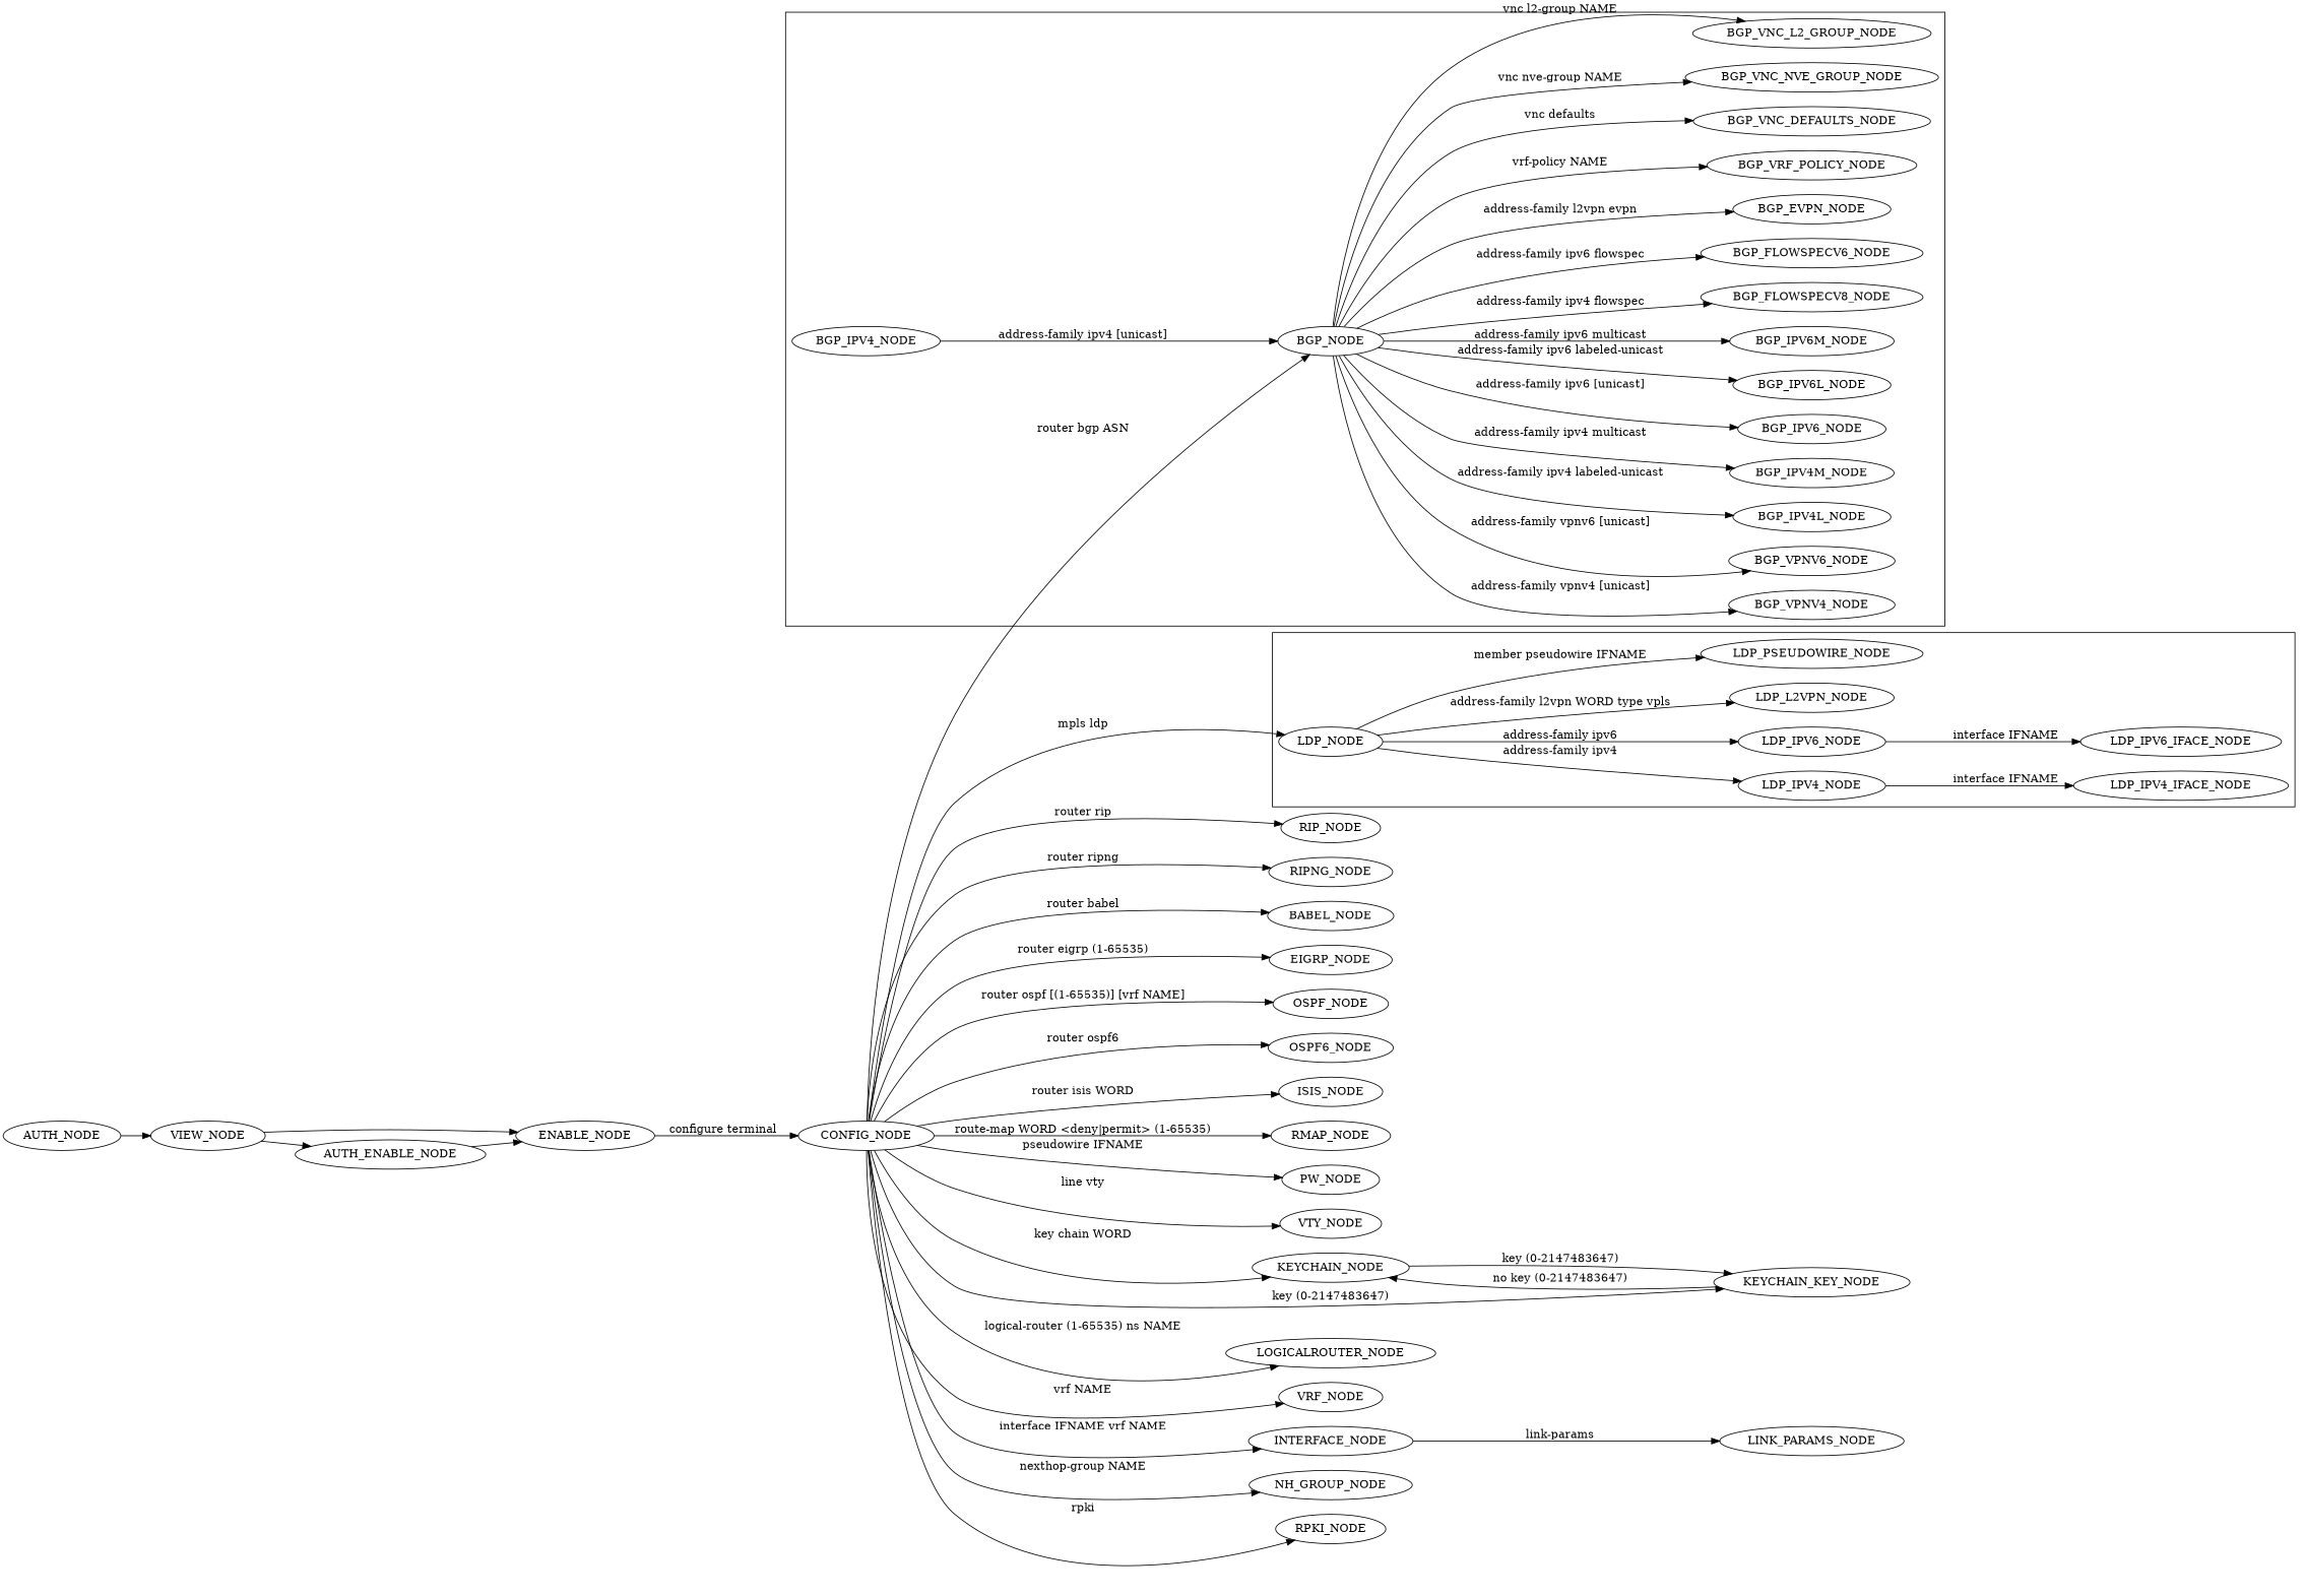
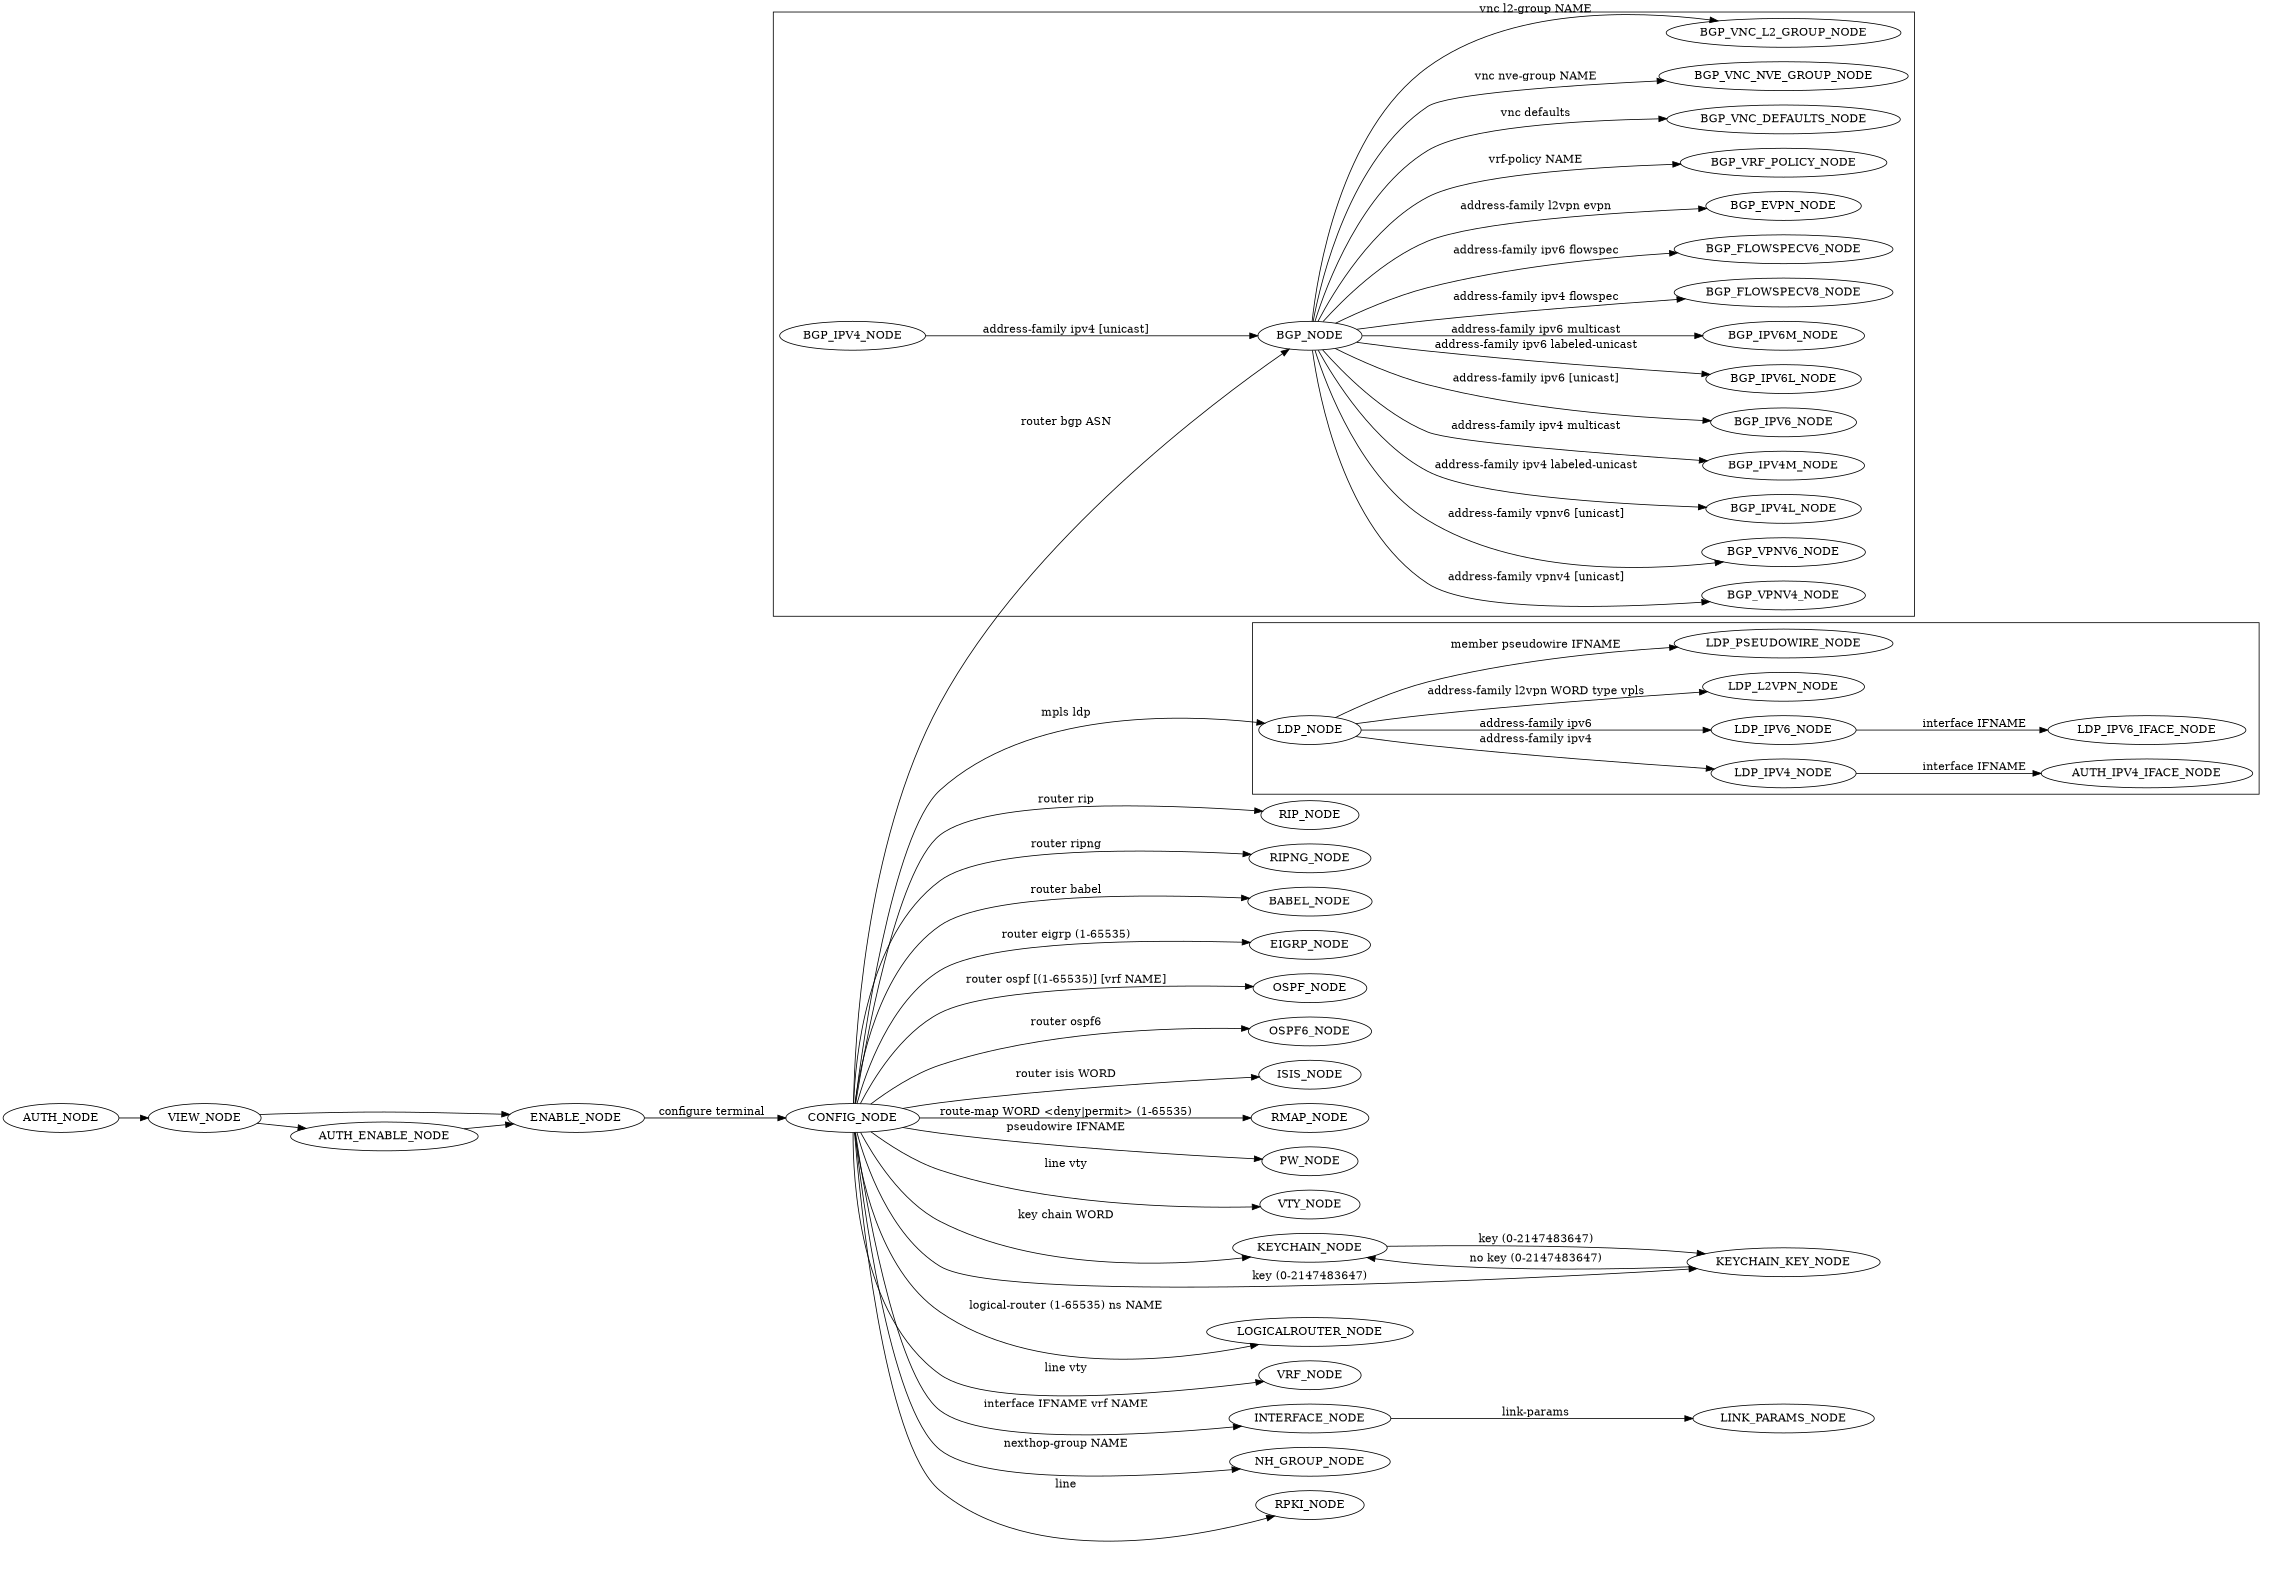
  digraph {
    fontsize=9
    mincross=2.0
    rankdir=LR
    BGP_NODE
    BGP_VPNV4_NODE
    BGP_VPNV6_NODE
    BGP_IPV4_NODE
    BGP_IPV4L_NODE
    BGP_IPV4M_NODE
    BGP_IPV6_NODE
    BGP_IPV6L_NODE
    BGP_IPV6M_NODE
    n10 [label=BGP_FLOWSPECV8_NODE]
    BGP_FLOWSPECV6_NODE
    BGP_EVPN_NODE
    BGP_VRF_POLICY_NODE
    BGP_VNC_DEFAULTS_NODE
    BGP_VNC_NVE_GROUP_NODE
    BGP_VNC_L2_GROUP_NODE
    LDP_NODE
    LDP_IPV4_NODE
    LDP_IPV6_NODE
    LDP_L2VPN_NODE
    LDP_PSEUDOWIRE_NODE
-   LDP_IPV4_IFACE_NODE
+   LDP_IPV4_IFACE_NODE [label=AUTH_IPV4_IFACE_NODE]
    LDP_IPV6_IFACE_NODE
    AUTH_NODE
    VIEW_NODE
    ENABLE_NODE
    AUTH_ENABLE_NODE
    CONFIG_NODE
    RIP_NODE
    RIPNG_NODE
    BABEL_NODE
    EIGRP_NODE
    OSPF_NODE
    OSPF6_NODE
    ISIS_NODE
    RMAP_NODE
    PW_NODE
    VTY_NODE
    KEYCHAIN_NODE
    KEYCHAIN_KEY_NODE
    LOGICALROUTER_NODE
    VRF_NODE
    INTERFACE_NODE
    NH_GROUP_NODE
    RPKI_NODE
    LINK_PARAMS_NODE
    subgraph cluster_1 {
      BGP_NODE
      BGP_VPNV4_NODE
      BGP_VPNV6_NODE
      BGP_IPV4_NODE
      BGP_IPV4L_NODE
      BGP_IPV4M_NODE
      BGP_IPV6_NODE
      BGP_IPV6L_NODE
      BGP_IPV6M_NODE
      n10
      BGP_FLOWSPECV6_NODE
      BGP_EVPN_NODE
      BGP_VRF_POLICY_NODE
      BGP_VNC_DEFAULTS_NODE
      BGP_VNC_NVE_GROUP_NODE
      BGP_VNC_L2_GROUP_NODE
    }
    subgraph cluster_2 {
      LDP_NODE
      LDP_IPV4_NODE
      LDP_IPV6_NODE
      LDP_L2VPN_NODE
      LDP_PSEUDOWIRE_NODE
      LDP_IPV4_IFACE_NODE
      LDP_IPV6_IFACE_NODE
    }
    BGP_NODE -> BGP_VPNV4_NODE [label="address-family vpnv4 [unicast]"]
    BGP_NODE -> BGP_VPNV6_NODE [label="address-family vpnv6 [unicast]"]
    BGP_NODE -> BGP_IPV4L_NODE [label="address-family ipv4 labeled-unicast"]
    BGP_NODE -> BGP_IPV4M_NODE [label="address-family ipv4 multicast"]
    BGP_NODE -> BGP_IPV6_NODE [label="address-family ipv6 [unicast]"]
    BGP_NODE -> BGP_IPV6L_NODE [label="address-family ipv6 labeled-unicast"]
    BGP_NODE -> BGP_IPV6M_NODE [label="address-family ipv6 multicast"]
    BGP_NODE -> n10 [label="address-family ipv4 flowspec"]
    BGP_NODE -> BGP_FLOWSPECV6_NODE [label="address-family ipv6 flowspec"]
    BGP_NODE -> BGP_EVPN_NODE [label="address-family l2vpn evpn"]
    BGP_NODE -> BGP_VRF_POLICY_NODE [label="vrf-policy NAME"]
    BGP_NODE -> BGP_VNC_DEFAULTS_NODE [label="vnc defaults"]
    BGP_NODE -> BGP_VNC_NVE_GROUP_NODE [label="vnc nve-group NAME"]
    BGP_NODE -> BGP_VNC_L2_GROUP_NODE [label="vnc l2-group NAME"]
    BGP_IPV4_NODE -> BGP_NODE [label="address-family ipv4 [unicast]"]
    LDP_NODE -> LDP_IPV4_NODE [label="address-family ipv4"]
    LDP_NODE -> LDP_IPV6_NODE [label="address-family ipv6"]
    LDP_NODE -> LDP_L2VPN_NODE [label="address-family l2vpn WORD type vpls"]
    LDP_NODE -> LDP_PSEUDOWIRE_NODE [label="member pseudowire IFNAME"]
    LDP_IPV4_NODE -> LDP_IPV4_IFACE_NODE [label="interface IFNAME"]
    LDP_IPV6_NODE -> LDP_IPV6_IFACE_NODE [label="interface IFNAME"]
    AUTH_NODE -> VIEW_NODE
    VIEW_NODE -> ENABLE_NODE
    VIEW_NODE -> AUTH_ENABLE_NODE
    ENABLE_NODE -> CONFIG_NODE [label="configure terminal"]
    AUTH_ENABLE_NODE -> ENABLE_NODE
    CONFIG_NODE -> BGP_NODE [label="router bgp ASN"]
    CONFIG_NODE -> LDP_NODE [label="mpls ldp"]
    CONFIG_NODE -> RIP_NODE [label="router rip"]
    CONFIG_NODE -> RIPNG_NODE [label="router ripng"]
    CONFIG_NODE -> BABEL_NODE [label="router babel"]
    CONFIG_NODE -> EIGRP_NODE [label="router eigrp (1-65535)"]
    CONFIG_NODE -> OSPF_NODE [label="router ospf [(1-65535)] [vrf NAME]"]
    CONFIG_NODE -> OSPF6_NODE [label="router ospf6"]
    CONFIG_NODE -> ISIS_NODE [label="router isis WORD"]
    CONFIG_NODE -> RMAP_NODE [label="route-map WORD <deny|permit> (1-65535)"]
    CONFIG_NODE -> PW_NODE [label="pseudowire IFNAME"]
    CONFIG_NODE -> VTY_NODE [label="line vty"]
    CONFIG_NODE -> KEYCHAIN_NODE [label="key chain WORD"]
    CONFIG_NODE -> KEYCHAIN_KEY_NODE [label="key (0-2147483647)"]
    CONFIG_NODE -> LOGICALROUTER_NODE [label="logical-router (1-65535) ns NAME"]
-   CONFIG_NODE -> VRF_NODE [label="vrf NAME"]
+   CONFIG_NODE -> VRF_NODE [label="line vty"]
    CONFIG_NODE -> INTERFACE_NODE [label="interface IFNAME vrf NAME"]
    CONFIG_NODE -> NH_GROUP_NODE [label="nexthop-group NAME"]
-   CONFIG_NODE -> RPKI_NODE [label=rpki]
+   CONFIG_NODE -> RPKI_NODE [label=line]
    KEYCHAIN_NODE -> KEYCHAIN_KEY_NODE [label="key (0-2147483647)"]
    KEYCHAIN_KEY_NODE -> KEYCHAIN_NODE [label="no key (0-2147483647)"]
    INTERFACE_NODE -> LINK_PARAMS_NODE [label="link-params"]
  }
